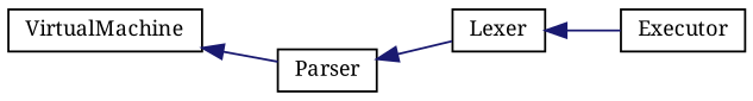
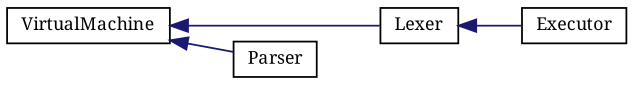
  digraph {
    fontname="Noto Serif"
    rankdir=LR
    node [color=black fillcolor=white fontname="Noto Serif" fontsize=10 shape=record style=filled]
    edge [color=midnightblue dir=back fontname="Noto Serif" fontsize=10 labelfontname=Helvetica labelfontsize=10 style=solid]
    n1 [height=0.2 label=VirtualMachine width=0.4]
    n2 [height=0.2 label=Lexer width=0.4]
    n3 [height=0.2 label=Parser width=0.4]
    n4 [height=0.2 label=Executor width=0.4]
-   n3 -> n2
+   n1 -> n2
    n1 -> n3
    n2 -> n4
  }
